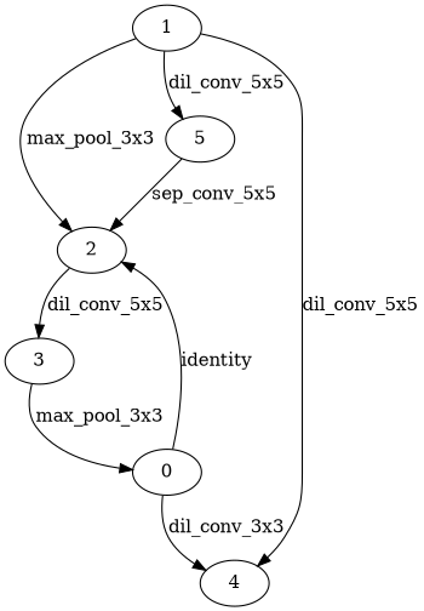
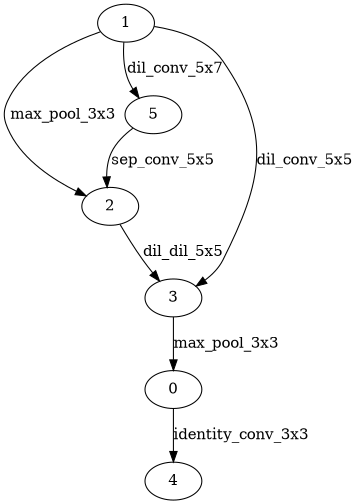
  digraph {
    1
    2
    4
    5
    3
    0
    1 -> 2 [label=max_pool_3x3]
-   1 -> 4 [label=dil_conv_5x5]
-   1 -> 5 [label=dil_conv_5x5]
-   2 -> 3 [label=dil_conv_5x5]
+   1 -> 3 [label=dil_conv_5x5]
+   1 -> 5 [label=dil_conv_5x7]
+   2 -> 3 [label=dil_dil_5x5]
    5 -> 2 [label=sep_conv_5x5]
    3 -> 0 [label=max_pool_3x3]
-   0 -> 2 [label=identity]
-   0 -> 4 [label=dil_conv_3x3]
+   0 -> 4 [label=identity_conv_3x3]
  }
